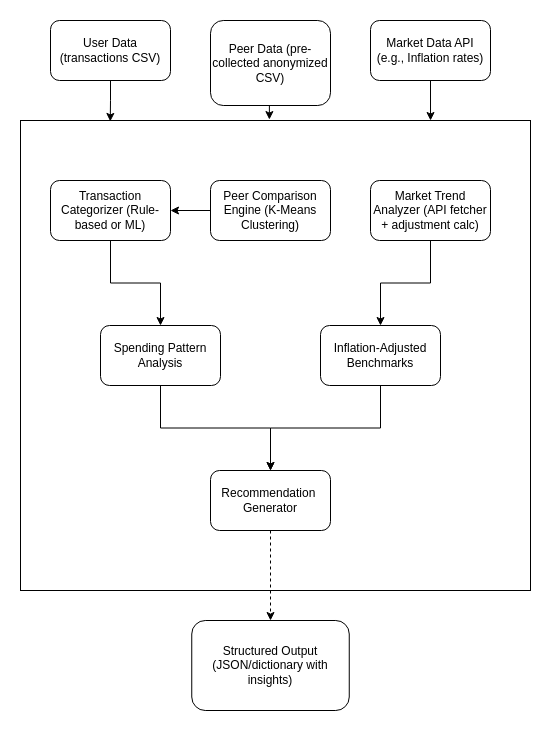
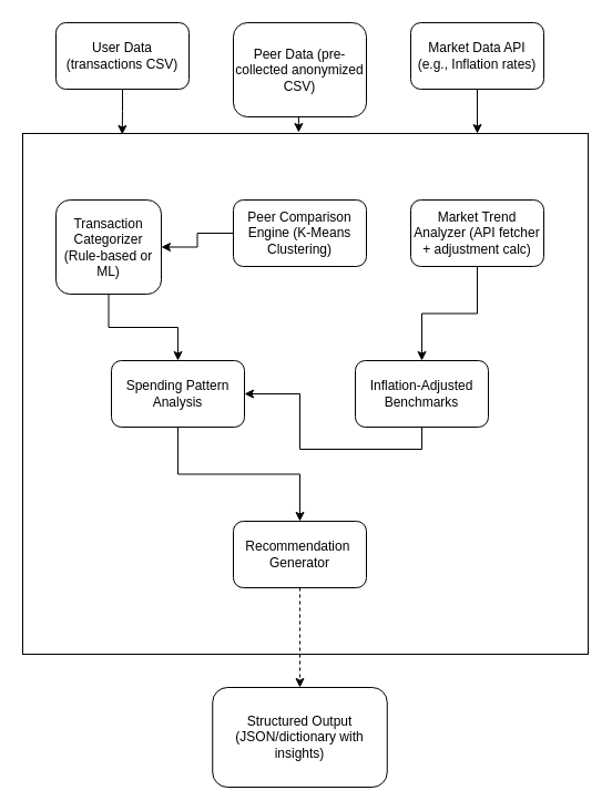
  <mxCell id="0" />
  <mxCell id="1" parent="0" />
  <mxCell id="2" value="User Data (transactions CSV)" style="rounded=1;whiteSpace=wrap;html=1;" parent="1" vertex="1"><mxGeometry x="50" y="20" width="120" height="60" as="geometry" /></mxCell>
  <mxCell id="3" value="Peer Data (pre-collected anonymized CSV)" style="rounded=1;whiteSpace=wrap;html=1;" vertex="1" parent="1"><mxGeometry x="210" y="20" width="120" height="85" as="geometry" /></mxCell>
  <mxCell id="4" value="Market Data API&lt;br&gt;(e.g., Inflation rates)" style="rounded=1;whiteSpace=wrap;html=1;" vertex="1" parent="1"><mxGeometry x="370" y="20" width="120" height="60" as="geometry" /></mxCell>
  <mxCell id="5" value="" style="rounded=0;whiteSpace=wrap;html=1;" vertex="1" parent="1"><mxGeometry x="20" y="120" width="510" height="470" as="geometry" /></mxCell>
  <mxCell id="6" style="edgeStyle=orthogonalEdgeStyle;rounded=0;orthogonalLoop=1;jettySize=auto;html=1;exitX=0.5;exitY=1;exitDx=0;exitDy=0;" edge="1" parent="1" source="7" target="16"><mxGeometry relative="1" as="geometry" /></mxCell>
- <mxCell id="7" value="Transaction Categorizer (Rule-based or ML)" style="rounded=1;whiteSpace=wrap;html=1;" vertex="1" parent="1"><mxGeometry x="50" y="180" width="120" height="60" as="geometry" /></mxCell>
+ <mxCell id="7" value="Transaction Categorizer (Rule-based or ML)" style="rounded=1;whiteSpace=wrap;html=1;" vertex="1" parent="1"><mxGeometry x="50" y="180" width="95" height="85" as="geometry" /></mxCell>
  <mxCell id="8" style="edgeStyle=orthogonalEdgeStyle;rounded=0;orthogonalLoop=1;jettySize=auto;html=1;" edge="1" parent="1" source="9" target="7"><mxGeometry relative="1" as="geometry" /></mxCell>
  <mxCell id="9" value="Peer Comparison Engine (K-Means Clustering)" style="rounded=1;whiteSpace=wrap;html=1;" vertex="1" parent="1"><mxGeometry x="210" y="180" width="120" height="60" as="geometry" /></mxCell>
  <mxCell id="10" style="edgeStyle=orthogonalEdgeStyle;rounded=0;orthogonalLoop=1;jettySize=auto;html=1;" edge="1" parent="1" source="11" target="18"><mxGeometry relative="1" as="geometry" /></mxCell>
  <mxCell id="11" value="Market Trend Analyzer (API fetcher + adjustment calc)" style="rounded=1;whiteSpace=wrap;html=1;" vertex="1" parent="1"><mxGeometry x="370" y="180" width="120" height="60" as="geometry" /></mxCell>
  <mxCell id="12" style="edgeStyle=orthogonalEdgeStyle;rounded=0;orthogonalLoop=1;jettySize=auto;html=1;exitX=0.5;exitY=1;exitDx=0;exitDy=0;entryX=0.176;entryY=0.002;entryDx=0;entryDy=0;entryPerimeter=0;" edge="1" parent="1" source="2" target="5"><mxGeometry relative="1" as="geometry" /></mxCell>
  <mxCell id="13" style="edgeStyle=orthogonalEdgeStyle;rounded=0;orthogonalLoop=1;jettySize=auto;html=1;exitX=0.5;exitY=1;exitDx=0;exitDy=0;entryX=0.488;entryY=-0.002;entryDx=0;entryDy=0;entryPerimeter=0;" edge="1" parent="1" source="3" target="5"><mxGeometry relative="1" as="geometry" /></mxCell>
  <mxCell id="14" style="edgeStyle=orthogonalEdgeStyle;rounded=0;orthogonalLoop=1;jettySize=auto;html=1;exitX=0.5;exitY=1;exitDx=0;exitDy=0;entryX=0.804;entryY=0;entryDx=0;entryDy=0;entryPerimeter=0;" edge="1" parent="1" source="4" target="5"><mxGeometry relative="1" as="geometry" /></mxCell>
  <mxCell id="15" style="edgeStyle=orthogonalEdgeStyle;rounded=0;orthogonalLoop=1;jettySize=auto;html=1;entryX=0.5;entryY=0;entryDx=0;entryDy=0;" edge="1" parent="1" source="16" target="20"><mxGeometry relative="1" as="geometry" /></mxCell>
  <mxCell id="16" value="Spending Pattern Analysis" style="rounded=1;whiteSpace=wrap;html=1;" vertex="1" parent="1"><mxGeometry x="100" y="325" width="120" height="60" as="geometry" /></mxCell>
- <mxCell id="17" style="edgeStyle=orthogonalEdgeStyle;rounded=0;orthogonalLoop=1;jettySize=auto;html=1;exitX=0.5;exitY=1;exitDx=0;exitDy=0;entryX=0.5;entryY=0;entryDx=0;entryDy=0;" edge="1" parent="1" source="18" target="20"><mxGeometry relative="1" as="geometry" /></mxCell>
+ <mxCell id="17" style="edgeStyle=orthogonalEdgeStyle;rounded=0;orthogonalLoop=1;jettySize=auto;html=1;exitX=0.5;exitY=1;exitDx=0;exitDy=0;" edge="1" parent="1" source="18" target="16"><mxGeometry relative="1" as="geometry" /></mxCell>
  <mxCell id="18" value="Inflation-Adjusted Benchmarks" style="rounded=1;whiteSpace=wrap;html=1;" vertex="1" parent="1"><mxGeometry x="320" y="325" width="120" height="60" as="geometry" /></mxCell>
  <mxCell id="19" style="edgeStyle=orthogonalEdgeStyle;rounded=0;orthogonalLoop=1;jettySize=auto;html=1;exitX=0.5;exitY=1;exitDx=0;exitDy=0;entryX=0.5;entryY=0;entryDx=0;entryDy=0;dashed=1;" edge="1" parent="1" source="20" target="21"><mxGeometry relative="1" as="geometry" /></mxCell>
  <mxCell id="20" value="Recommendation&amp;nbsp; Generator" style="rounded=1;whiteSpace=wrap;html=1;" vertex="1" parent="1"><mxGeometry x="210" y="470" width="120" height="60" as="geometry" /></mxCell>
  <mxCell id="21" value="Structured Output (JSON/dictionary with insights)" style="rounded=1;whiteSpace=wrap;html=1;" vertex="1" parent="1"><mxGeometry x="191.25" y="620" width="157.5" height="90" as="geometry" /></mxCell>
